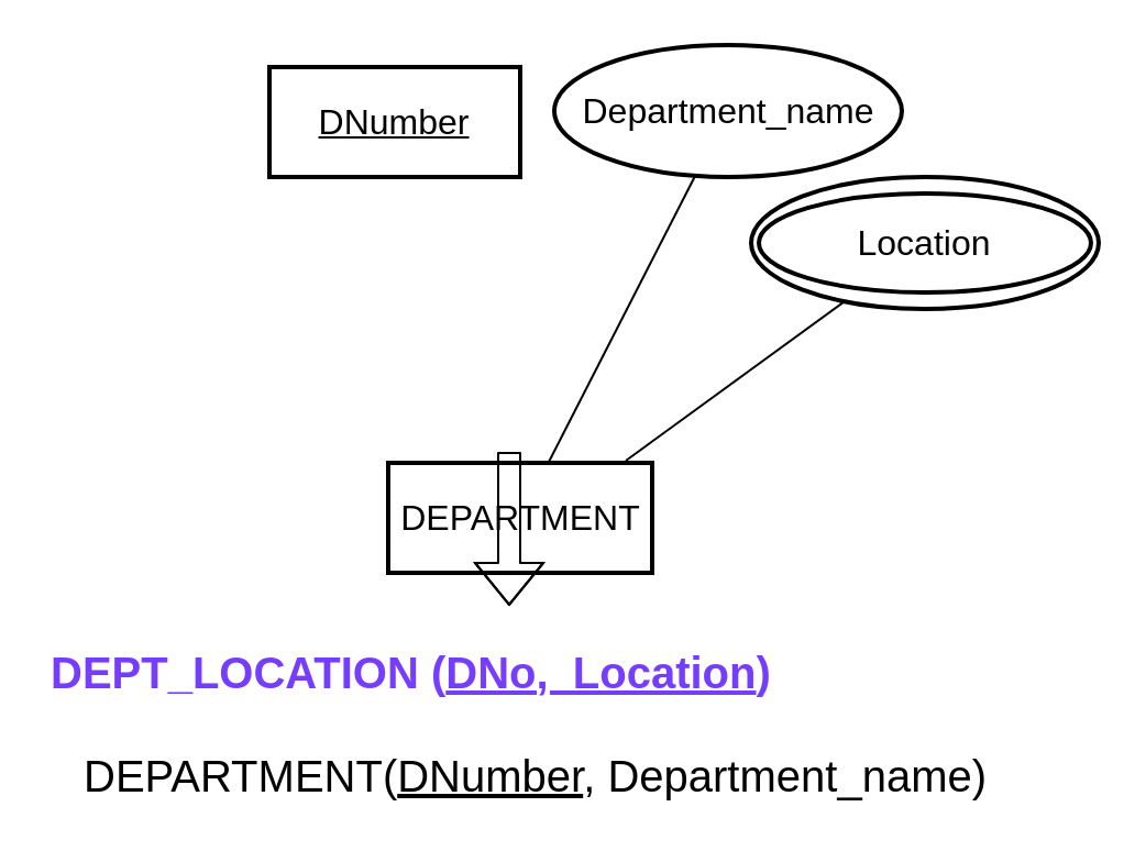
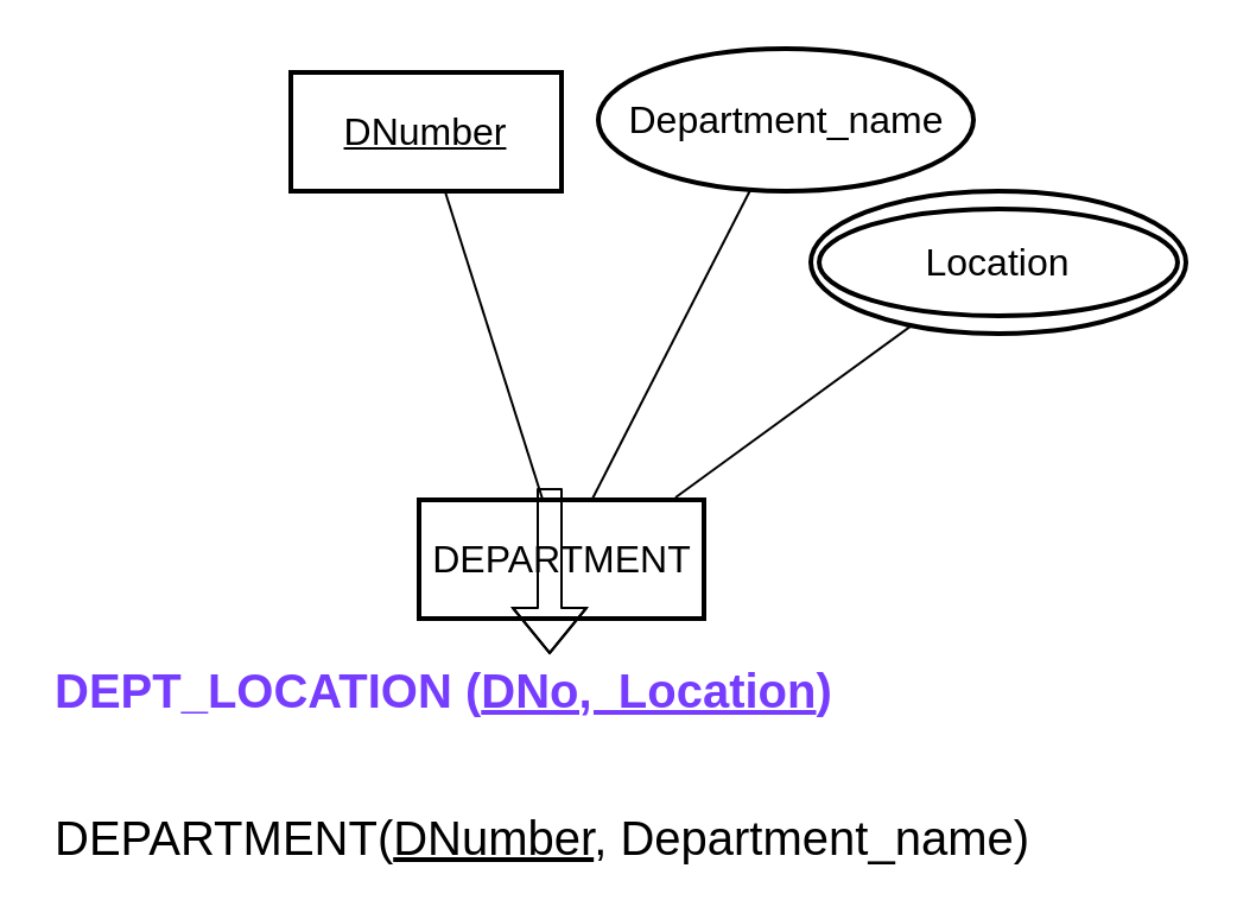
  <mxCell id="0" />
  <mxCell id="1" parent="0" />
  <mxCell id="2" value="DEPARTMENT" style="html=1;fillColor=none;fontSize=16;strokeWidth=2;" parent="1" vertex="1"><mxGeometry x="176" y="210" width="120" height="50" as="geometry" /></mxCell>
  <mxCell id="3" value="" style="shape=flexArrow;endArrow=classic;html=1;" parent="1" edge="1"><mxGeometry width="50" height="50" relative="1" as="geometry"><mxPoint x="231" y="205" as="sourcePoint" /><mxPoint x="231" y="275" as="targetPoint" /><Array as="points"><mxPoint x="231" y="215" /></Array></mxGeometry></mxCell>
- <mxCell id="4" value="&lt;b&gt;&lt;font color=&quot;#773dff&quot;&gt;DEPT_LOCATION (&lt;u&gt;DNo,&amp;nbsp; Location&lt;/u&gt;)&lt;/font&gt;&lt;/b&gt;" style="text;html=1;strokeColor=none;fillColor=none;align=left;verticalAlign=middle;whiteSpace=wrap;rounded=0;fontSize=20;" parent="1" vertex="1"><mxGeometry x="20.5" y="295" width="462" height="20" as="geometry" /></mxCell>
- <mxCell id="5" value="DEPARTMENT(&lt;u&gt;DNumber&lt;/u&gt;, Department_name)" style="text;html=1;strokeColor=none;fillColor=none;align=left;verticalAlign=middle;whiteSpace=wrap;rounded=0;fontSize=20;" parent="1" vertex="1"><mxGeometry x="36" y="338" width="471" height="27" as="geometry" /></mxCell>
+ <mxCell id="4" value="&lt;b&gt;&lt;font color=&quot;#773dff&quot;&gt;DEPT_LOCATION (&lt;u&gt;DNo,&amp;nbsp; Location&lt;/u&gt;)&lt;/font&gt;&lt;/b&gt;" style="text;html=1;strokeColor=none;fillColor=none;align=left;verticalAlign=middle;whiteSpace=wrap;rounded=0;fontSize=20;" parent="1" vertex="1"><mxGeometry x="20.5" y="280" width="462" height="20" as="geometry" /></mxCell>
+ <mxCell id="5" value="DEPARTMENT(&lt;u&gt;DNumber&lt;/u&gt;, Department_name)" style="text;html=1;strokeColor=none;fillColor=none;align=left;verticalAlign=middle;whiteSpace=wrap;rounded=0;fontSize=20;" parent="1" vertex="1"><mxGeometry x="21" y="338" width="471" height="27" as="geometry" /></mxCell>
  <mxCell id="6" value="DNumber" style="whiteSpace=wrap;html=1;strokeWidth=2;fillColor=none;fontSize=16;fontStyle=4;rounded=0;" parent="1" vertex="1"><mxGeometry x="122" y="30" width="114" height="50" as="geometry" /></mxCell>
  <mxCell id="7" value="Department_name" style="ellipse;whiteSpace=wrap;html=1;strokeWidth=2;fillColor=none;fontSize=16;" parent="1" vertex="1"><mxGeometry x="251.5" y="20" width="158" height="60" as="geometry" /></mxCell>
  <mxCell id="8" value="" style="endArrow=none;html=1;" parent="1" source="2" target="7" edge="1"><mxGeometry width="50" height="50" relative="1" as="geometry"><mxPoint x="397" y="192.5" as="sourcePoint" /><mxPoint x="354" y="108" as="targetPoint" /></mxGeometry></mxCell>
+ <mxCell id="9" value="" style="endArrow=none;html=1;" parent="1" source="2" target="6" edge="1"><mxGeometry width="50" height="50" relative="1" as="geometry"><mxPoint x="297.754" y="150" as="sourcePoint" /><mxPoint x="364" y="118" as="targetPoint" /></mxGeometry></mxCell>
  <mxCell id="10" value="Location" style="ellipse;whiteSpace=wrap;html=1;strokeWidth=2;fillColor=none;fontSize=16;" vertex="1" parent="1"><mxGeometry x="341" y="80" width="158" height="60" as="geometry" /></mxCell>
  <mxCell id="11" value="" style="endArrow=none;html=1;exitX=0.9;exitY=-0.02;exitDx=0;exitDy=0;exitPerimeter=0;" edge="1" parent="1" source="2" target="10"><mxGeometry width="50" height="50" relative="1" as="geometry"><mxPoint x="270.583" y="150" as="sourcePoint" /><mxPoint x="336.364" y="83.104" as="targetPoint" /></mxGeometry></mxCell>
  <mxCell id="12" value="" style="ellipse;whiteSpace=wrap;html=1;strokeWidth=2;fillColor=none;fontSize=16;" vertex="1" parent="1"><mxGeometry x="344.5" y="87.5" width="151" height="45" as="geometry" /></mxCell>
